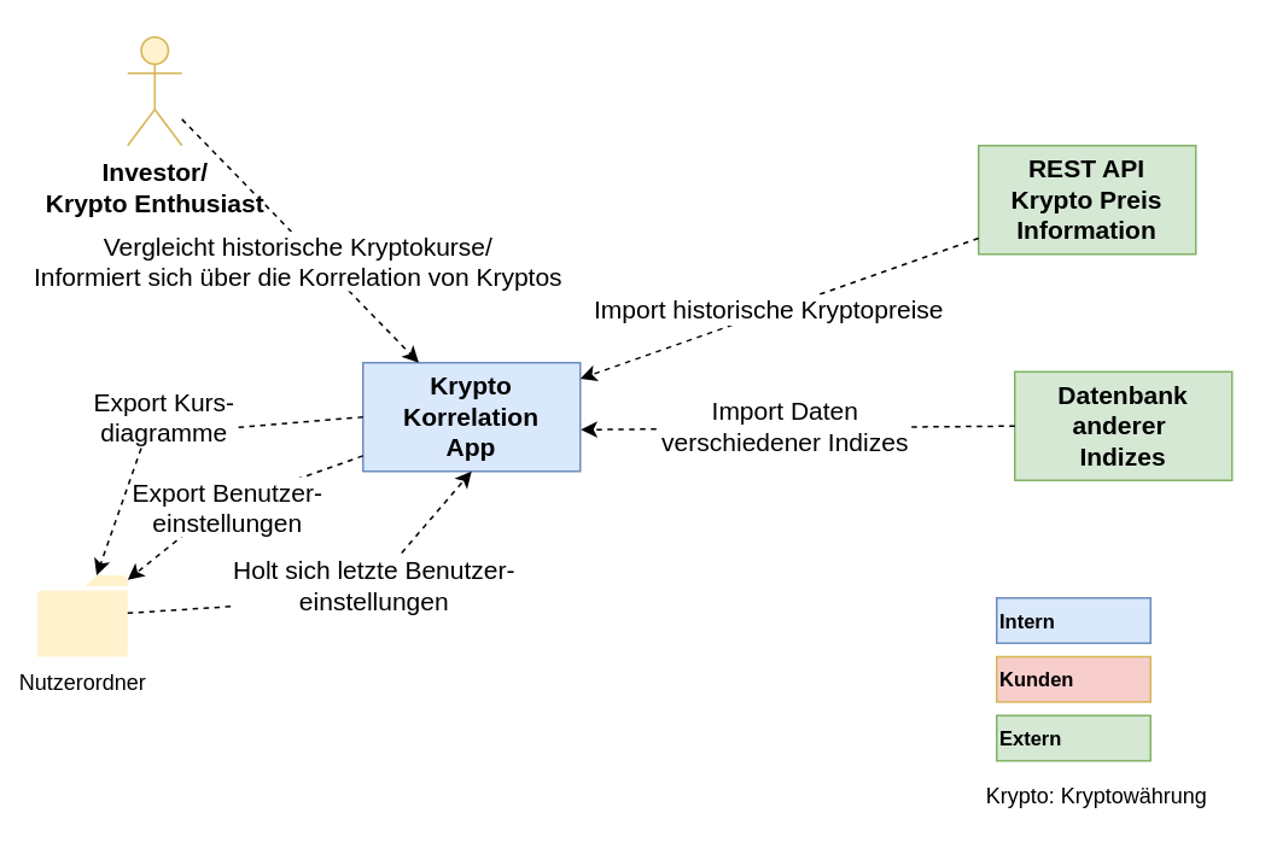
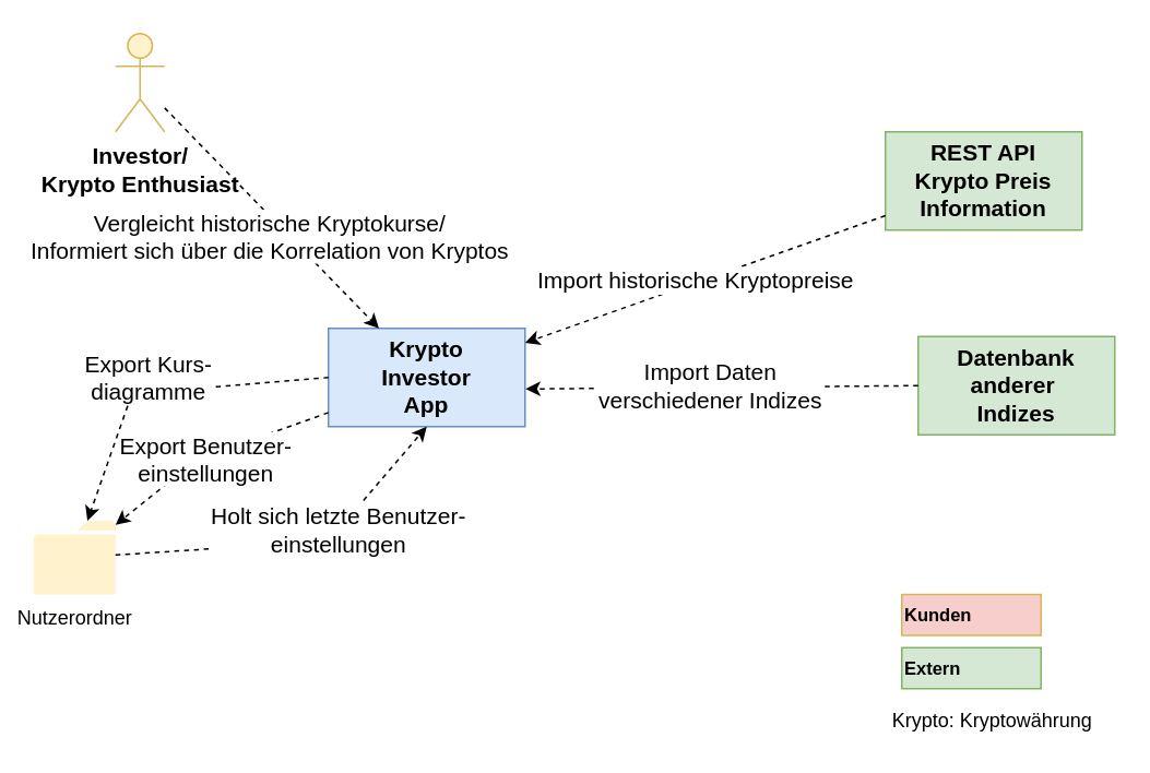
  <mxCell id="0" />
  <mxCell id="1" parent="0" />
- <mxCell id="2" value="&lt;span style=&quot;font-size: 14px&quot;&gt;&lt;b&gt;Krypto&lt;br&gt;Korrelation&lt;br&gt;App&lt;br&gt;&lt;/b&gt;&lt;/span&gt;" style="rounded=0;whiteSpace=wrap;html=1;fillColor=#dae8fc;strokeColor=#6c8ebf;" parent="1" vertex="1"><mxGeometry x="200" y="200" width="120" height="60" as="geometry" /></mxCell>
+ <mxCell id="2" value="&lt;span style=&quot;font-size: 14px&quot;&gt;&lt;b&gt;Krypto&lt;br&gt;Investor&lt;br&gt;App&lt;br&gt;&lt;/b&gt;&lt;/span&gt;" style="rounded=0;whiteSpace=wrap;html=1;fillColor=#dae8fc;strokeColor=#6c8ebf;" parent="1" vertex="1"><mxGeometry x="200" y="200" width="120" height="60" as="geometry" /></mxCell>
  <mxCell id="3" value="Investor/&lt;br&gt;Krypto Enthusiast" style="shape=umlActor;verticalLabelPosition=bottom;labelBackgroundColor=#ffffff;verticalAlign=top;html=1;fontStyle=1;fontSize=14;fillColor=#fff2cc;strokeColor=#d6b656;" parent="1" vertex="1"><mxGeometry x="70" y="20" width="30" height="60" as="geometry" /></mxCell>
  <mxCell id="4" value="Vergleicht historische Kryptokurse/&lt;br&gt;Informiert sich über die Korrelation von Kryptos" style="endArrow=classic;html=1;fontSize=14;dashed=1;" parent="1" source="3" target="2" edge="1"><mxGeometry x="0.075" y="-9" width="50" height="50" relative="1" as="geometry"><mxPoint x="160" y="80" as="sourcePoint" /><mxPoint x="278" y="120" as="targetPoint" /><mxPoint as="offset" /></mxGeometry></mxCell>
  <mxCell id="5" value="&lt;b&gt;&lt;font style=&quot;font-size: 14px&quot;&gt;REST API&lt;br&gt;Krypto Preis&lt;br&gt;Information&lt;br&gt;&lt;/font&gt;&lt;/b&gt;" style="rounded=0;whiteSpace=wrap;html=1;fillColor=#d5e8d4;strokeColor=#82b366;" parent="1" vertex="1"><mxGeometry x="540" y="80" width="120" height="60" as="geometry" /></mxCell>
  <mxCell id="6" value="Import historische Kryptopreise" style="endArrow=classic;html=1;fontSize=14;strokeColor=default;dashed=1;" parent="1" source="5" target="2" edge="1"><mxGeometry x="0.056" y="-1" width="50" height="50" relative="1" as="geometry"><mxPoint x="486" y="213.138" as="sourcePoint" /><mxPoint x="316" y="224.862" as="targetPoint" /><mxPoint as="offset" /></mxGeometry></mxCell>
- <mxCell id="7" value="&lt;b style=&quot;font-size: 11px&quot;&gt;&lt;font style=&quot;font-size: 11px&quot;&gt;Intern&lt;/font&gt;&lt;/b&gt;" style="rounded=0;whiteSpace=wrap;html=1;fillColor=#dae8fc;strokeColor=#6c8ebf;fontSize=11;align=left;" parent="1" vertex="1"><mxGeometry x="550" y="330" width="85" height="25" as="geometry" /></mxCell>
  <mxCell id="8" value="&lt;b style=&quot;font-size: 11px&quot;&gt;&lt;font style=&quot;font-size: 11px&quot;&gt;Kunden&lt;/font&gt;&lt;/b&gt;" style="rounded=0;whiteSpace=wrap;html=1;fillColor=#f8cecc;strokeColor=#d6b656;fontSize=11;align=left;" parent="1" vertex="1"><mxGeometry x="550" y="362.5" width="85" height="25" as="geometry" /></mxCell>
  <mxCell id="9" value="&lt;b style=&quot;font-size: 11px&quot;&gt;&lt;font style=&quot;font-size: 11px&quot;&gt;Extern&lt;/font&gt;&lt;/b&gt;" style="rounded=0;whiteSpace=wrap;html=1;fillColor=#d5e8d4;strokeColor=#82b366;fontSize=11;align=left;" parent="1" vertex="1"><mxGeometry x="550" y="395" width="85" height="25" as="geometry" /></mxCell>
  <mxCell id="10" value="Export Benutzer-&lt;br&gt;einstellungen" style="endArrow=classic;html=1;fontSize=14;dashed=1;" parent="1" source="2" target="13" edge="1"><mxGeometry x="0.076" y="2" width="50" height="50" relative="1" as="geometry"><mxPoint x="180" y="340" as="sourcePoint" /><mxPoint x="90" y="344.865" as="targetPoint" /><mxPoint as="offset" /><Array as="points"><mxPoint x="120" y="280" /></Array></mxGeometry></mxCell>
  <mxCell id="11" value="&lt;b&gt;&lt;font style=&quot;font-size: 14px&quot;&gt;Datenbank&lt;br&gt;anderer&amp;nbsp;&lt;br&gt;Indizes&lt;br&gt;&lt;/font&gt;&lt;/b&gt;" style="rounded=0;whiteSpace=wrap;html=1;fillColor=#d5e8d4;strokeColor=#82b366;" parent="1" vertex="1"><mxGeometry x="560" y="205" width="120" height="60" as="geometry" /></mxCell>
  <mxCell id="12" value="Import Daten &lt;br&gt;verschiedener Indizes" style="endArrow=classic;html=1;fontSize=14;strokeColor=default;dashed=1;exitX=0;exitY=0.5;exitDx=0;exitDy=0;entryX=1.003;entryY=0.617;entryDx=0;entryDy=0;entryPerimeter=0;" parent="1" source="11" target="2" edge="1"><mxGeometry x="0.056" y="-1" width="50" height="50" relative="1" as="geometry"><mxPoint x="520" y="143.226" as="sourcePoint" /><mxPoint x="330" y="216.774" as="targetPoint" /><mxPoint as="offset" /><Array as="points" /></mxGeometry></mxCell>
  <mxCell id="13" value="Nutzerordner" style="sketch=0;pointerEvents=1;shadow=0;dashed=0;html=1;strokeColor=none;fillColor=#fff2cc;labelPosition=center;verticalLabelPosition=bottom;verticalAlign=top;outlineConnect=0;align=center;shape=mxgraph.office.concepts.folder;" parent="1" vertex="1"><mxGeometry x="20" y="317.5" width="50" height="45" as="geometry" /></mxCell>
  <mxCell id="14" value="Holt sich letzte Benutzer-&lt;br&gt;einstellungen" style="endArrow=classic;html=1;fontSize=14;dashed=1;entryX=0.5;entryY=1;entryDx=0;entryDy=0;" parent="1" source="13" target="2" edge="1"><mxGeometry x="0.253" width="50" height="50" relative="1" as="geometry"><mxPoint x="100" y="354.865" as="sourcePoint" /><mxPoint x="225.6" y="270" as="targetPoint" /><mxPoint as="offset" /><Array as="points"><mxPoint x="200" y="330" /></Array></mxGeometry></mxCell>
  <mxCell id="15" value="Krypto: Kryptowährung" style="text;html=1;align=center;verticalAlign=middle;resizable=0;points=[];autosize=1;strokeColor=none;fillColor=none;" parent="1" vertex="1"><mxGeometry x="535" y="430" width="140" height="20" as="geometry" /></mxCell>
  <mxCell id="16" value="Export Kurs-&lt;br&gt;diagramme" style="endArrow=classic;html=1;fontSize=14;dashed=1;exitX=0;exitY=0.5;exitDx=0;exitDy=0;" edge="1" parent="1" source="2" target="13"><mxGeometry x="0.083" y="-9" width="50" height="50" relative="1" as="geometry"><mxPoint x="90" y="215.719" as="sourcePoint" /><mxPoint x="-40" y="284.29" as="targetPoint" /><mxPoint as="offset" /><Array as="points"><mxPoint x="80" y="240" /></Array></mxGeometry></mxCell>
